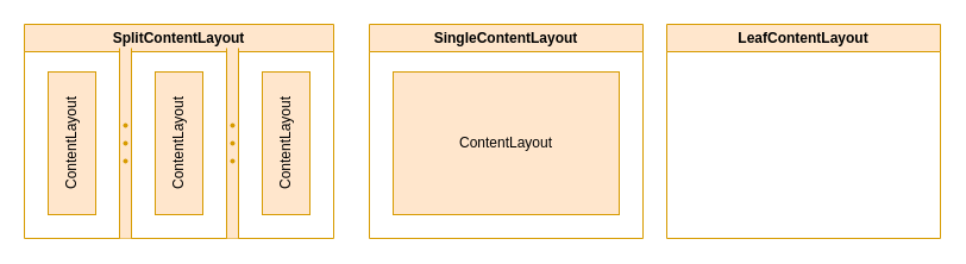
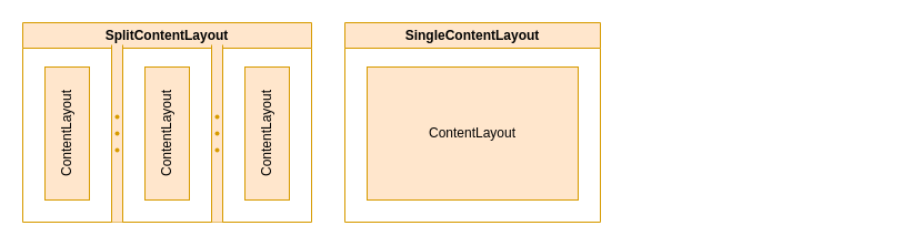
  <mxCell id="0" />
  <mxCell id="1" parent="0" />
  <mxCell id="2" value="" style="rounded=0;whiteSpace=wrap;html=1;strokeColor=none;" vertex="1" parent="1"><mxGeometry x="310" y="20" width="230" height="180" as="geometry" /></mxCell>
  <mxCell id="3" value="" style="rounded=0;whiteSpace=wrap;html=1;strokeColor=none;" parent="1" vertex="1"><mxGeometry x="560" y="20" width="230" height="180" as="geometry" /></mxCell>
  <mxCell id="4" value="" style="rounded=0;whiteSpace=wrap;html=1;strokeColor=none;" parent="1" vertex="1"><mxGeometry x="20" y="20" width="260" height="180" as="geometry" /></mxCell>
  <mxCell id="5" value="SplitContentLayout" style="swimlane;whiteSpace=wrap;html=1;startSize=23;fillColor=#ffe6cc;strokeColor=#d79b00;" parent="1" vertex="1"><mxGeometry x="20" y="20" width="260" height="180" as="geometry" /></mxCell>
  <mxCell id="6" value="" style="verticalLabelPosition=bottom;shadow=0;dashed=0;align=center;html=1;verticalAlign=top;strokeWidth=1;shape=mxgraph.mockup.forms.splitter;strokeColor=#d79b00;direction=north;fillColor=#ffe6cc;" parent="5" vertex="1"><mxGeometry x="80" y="20" width="10" height="160" as="geometry" /></mxCell>
  <mxCell id="7" value="" style="verticalLabelPosition=bottom;shadow=0;dashed=0;align=center;html=1;verticalAlign=top;strokeWidth=1;shape=mxgraph.mockup.forms.splitter;strokeColor=#d79b00;direction=north;fillColor=#ffe6cc;" parent="5" vertex="1"><mxGeometry x="170" y="20" width="10" height="160" as="geometry" /></mxCell>
  <mxCell id="8" value="ContentLayout" style="rounded=0;whiteSpace=wrap;html=1;direction=west;horizontal=0;fillColor=#ffe6cc;strokeColor=#d79b00;" parent="5" vertex="1"><mxGeometry x="20" y="40" width="40" height="120" as="geometry" /></mxCell>
  <mxCell id="9" value="ContentLayout" style="rounded=0;whiteSpace=wrap;html=1;direction=west;horizontal=0;fillColor=#ffe6cc;strokeColor=#d79b00;" parent="5" vertex="1"><mxGeometry x="110" y="40" width="40" height="120" as="geometry" /></mxCell>
  <mxCell id="10" value="ContentLayout" style="rounded=0;whiteSpace=wrap;html=1;direction=west;horizontal=0;fillColor=#ffe6cc;strokeColor=#d79b00;" parent="5" vertex="1"><mxGeometry x="200" y="40" width="40" height="120" as="geometry" /></mxCell>
- <mxCell id="11" value="LeafContentLayout" style="swimlane;whiteSpace=wrap;html=1;startSize=23;fillColor=#ffe6cc;strokeColor=#d79b00;glass=0;" parent="1" vertex="1"><mxGeometry x="560" y="20" width="230" height="180" as="geometry" /></mxCell>
  <mxCell id="12" value="SingleContentLayout" style="swimlane;whiteSpace=wrap;html=1;startSize=23;fillColor=#ffe6cc;strokeColor=#d79b00;glass=0;" vertex="1" parent="1"><mxGeometry x="310" y="20" width="230" height="180" as="geometry" /></mxCell>
  <mxCell id="13" value="ContentLayout" style="rounded=0;whiteSpace=wrap;html=1;direction=west;horizontal=1;fillColor=#ffe6cc;strokeColor=#d79b00;" vertex="1" parent="12"><mxGeometry x="20" y="40" width="190" height="120" as="geometry" /></mxCell>
